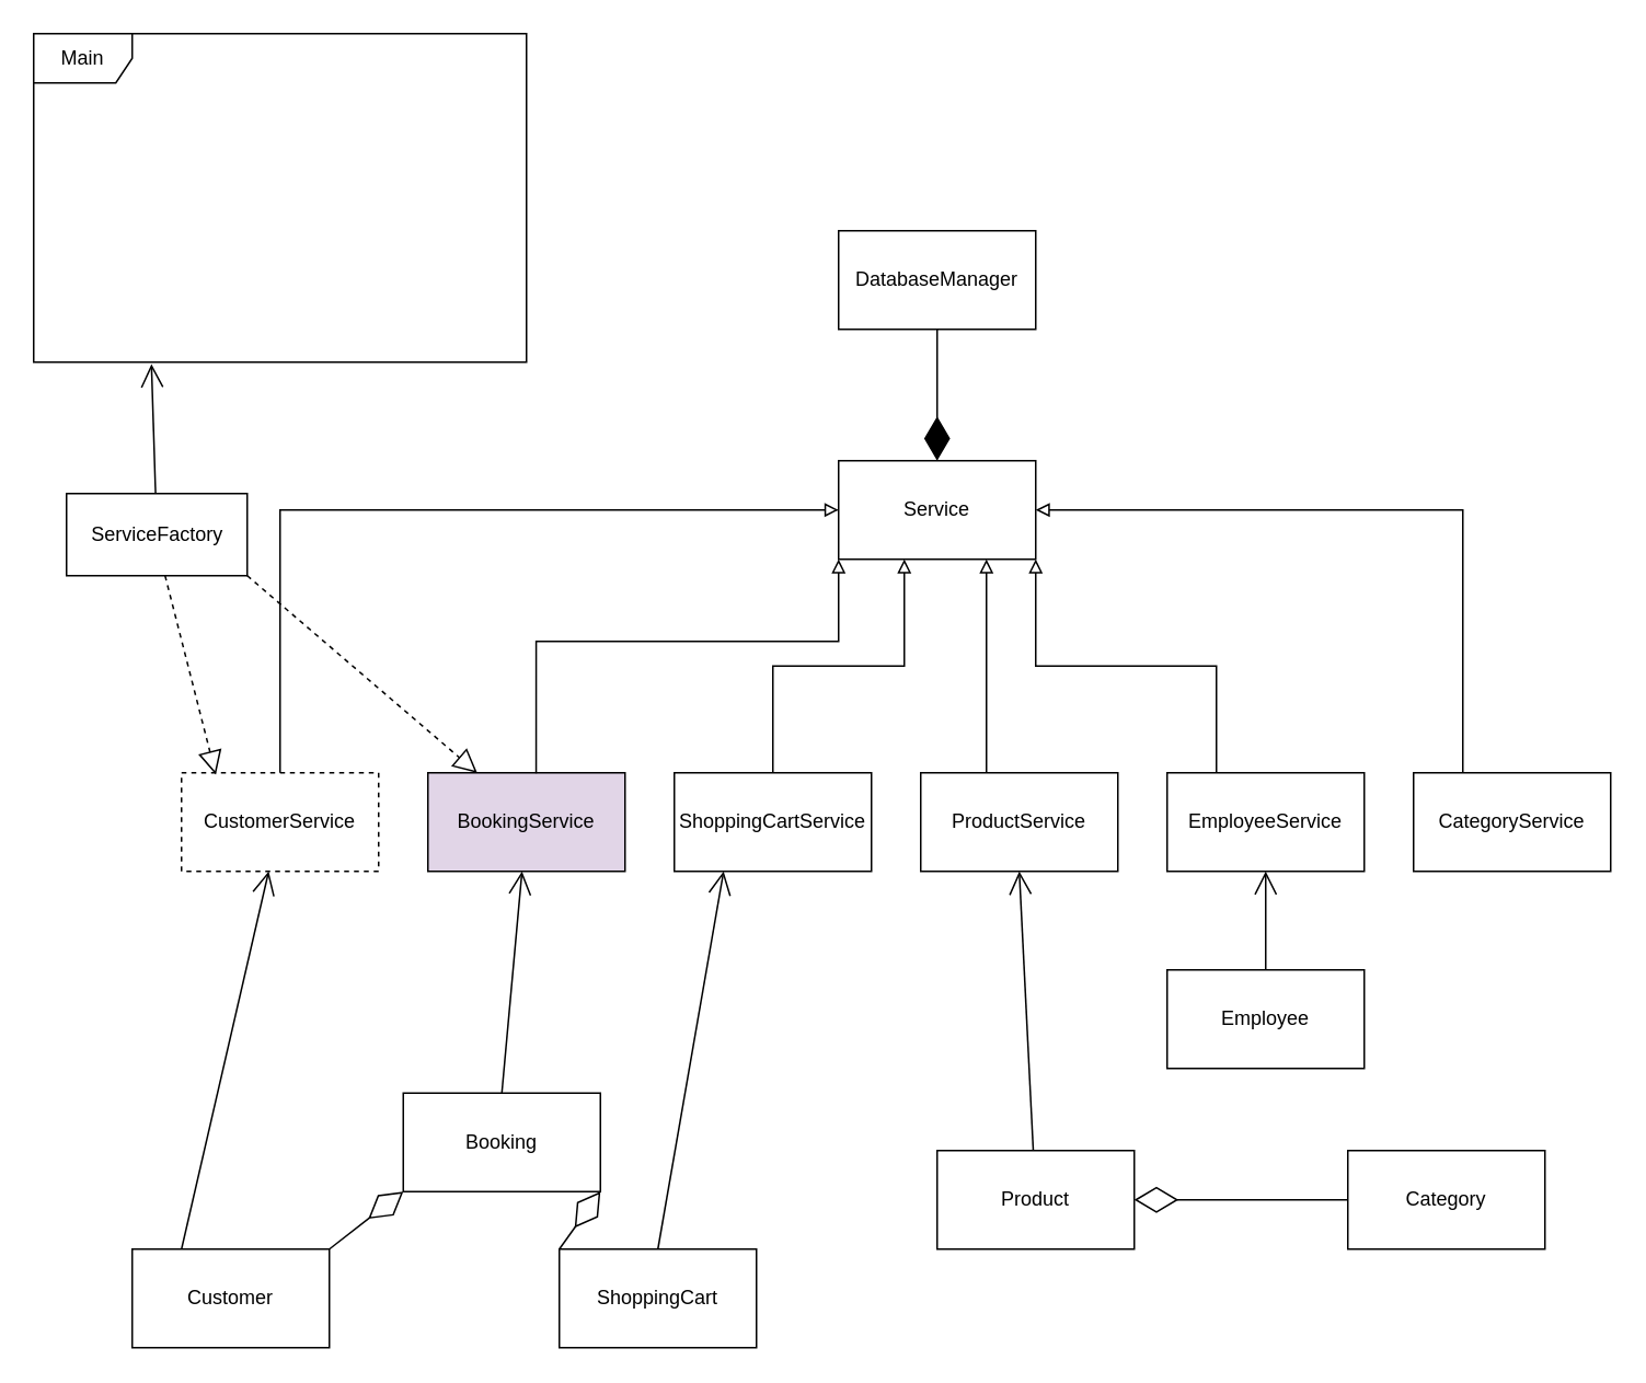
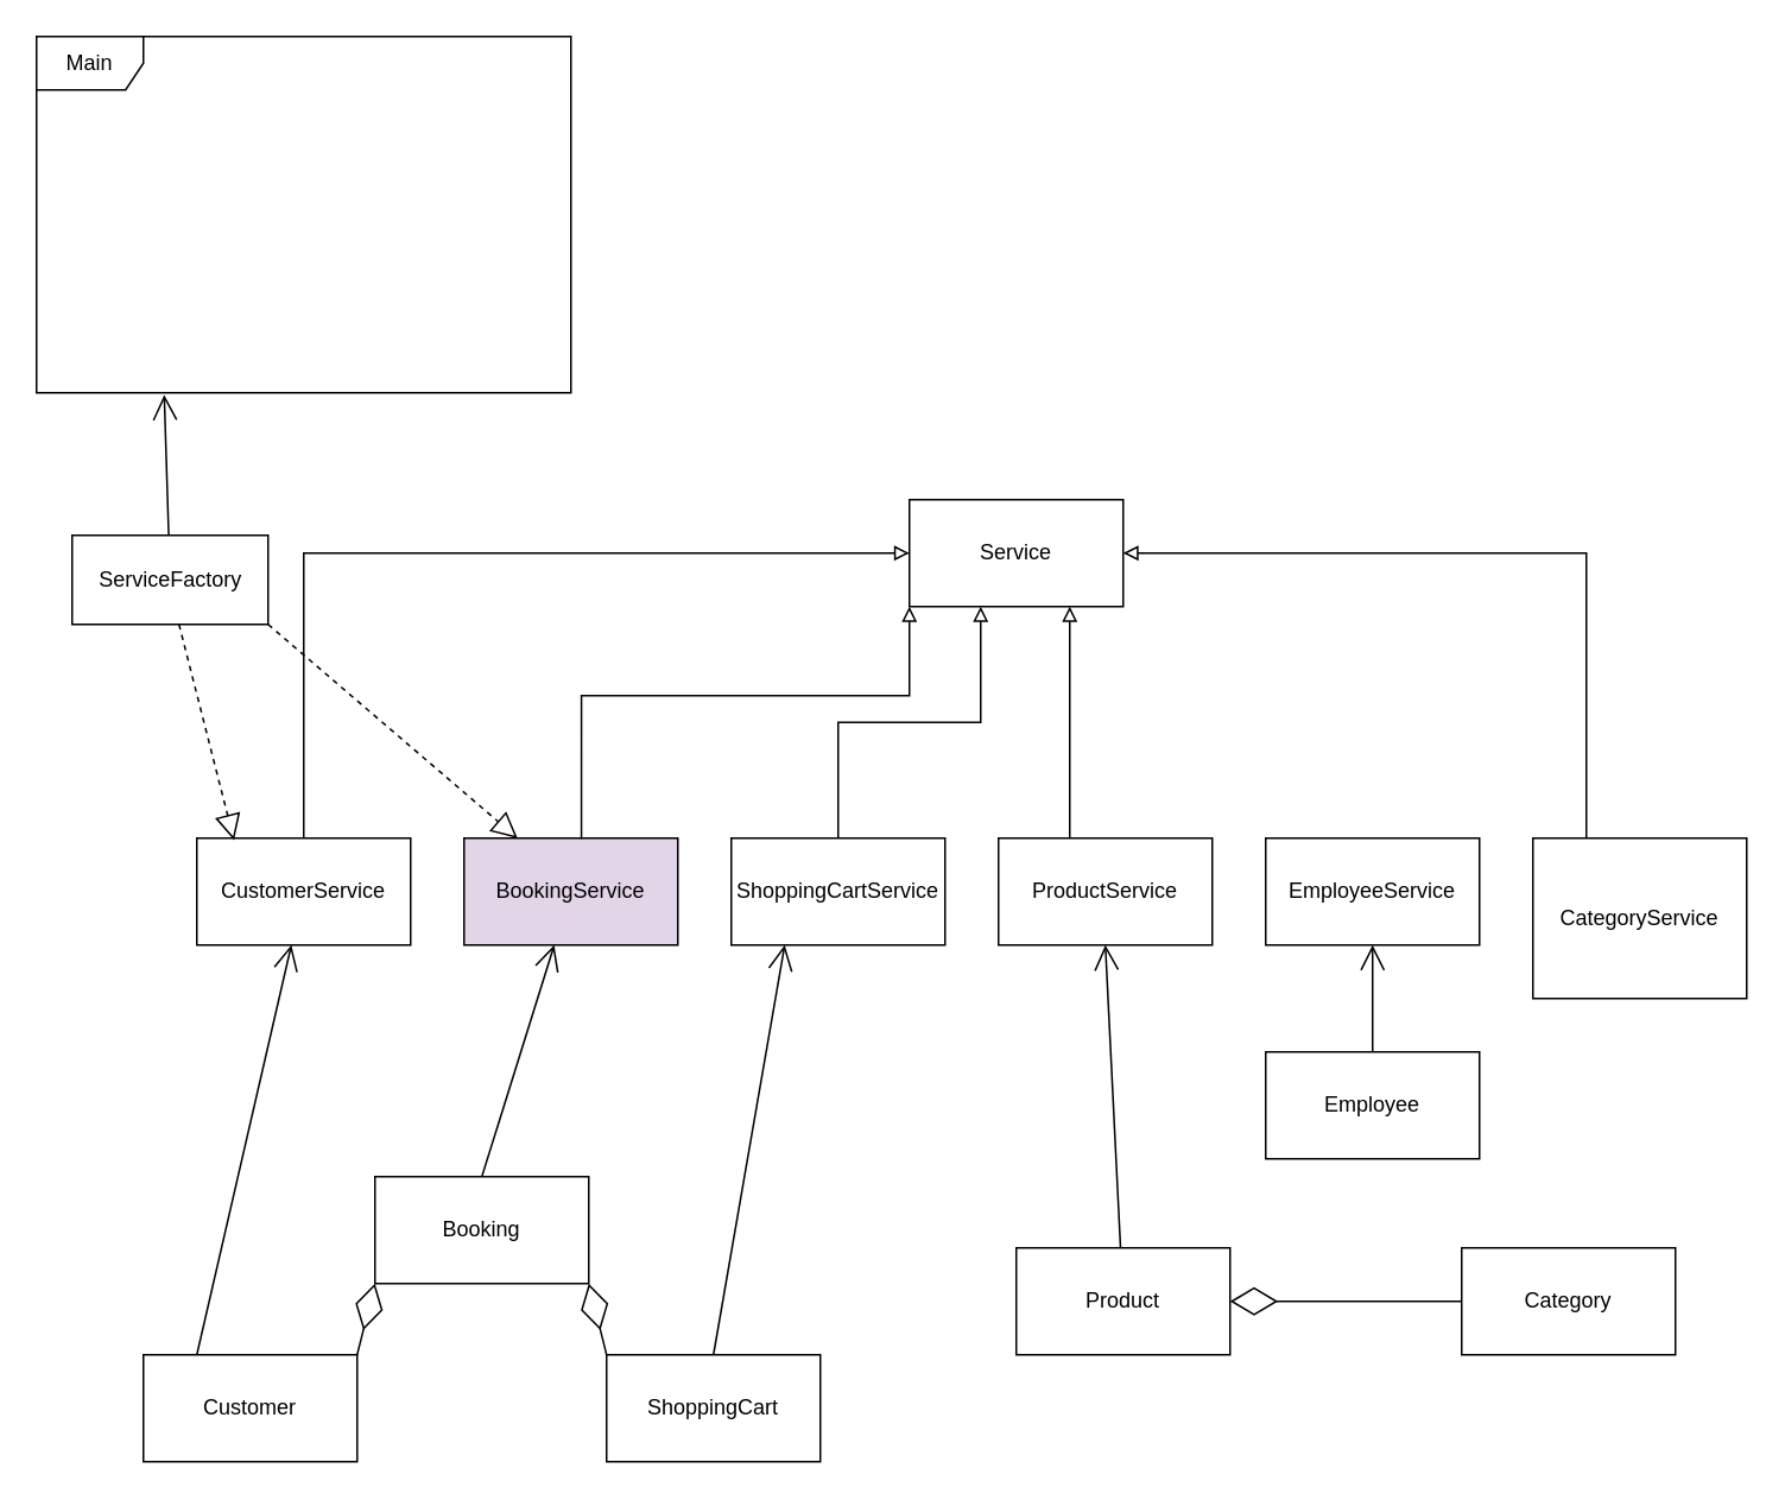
  <mxCell id="0" />
  <mxCell id="1" parent="0" />
- <mxCell id="2" value="Booking" style="rounded=0;whiteSpace=wrap;html=1;" vertex="1" parent="1"><mxGeometry x="245" y="665" width="120" height="60" as="geometry" /></mxCell>
+ <mxCell id="2" value="Booking" style="rounded=0;whiteSpace=wrap;html=1;" vertex="1" parent="1"><mxGeometry x="210" y="660" width="120" height="60" as="geometry" /></mxCell>
  <mxCell id="3" value="Customer" style="rounded=0;whiteSpace=wrap;html=1;" vertex="1" parent="1"><mxGeometry x="80" y="760" width="120" height="60" as="geometry" /></mxCell>
  <mxCell id="4" value="Employee" style="rounded=0;whiteSpace=wrap;html=1;" vertex="1" parent="1"><mxGeometry x="710" y="590" width="120" height="60" as="geometry" /></mxCell>
  <mxCell id="5" value="Product" style="rounded=0;whiteSpace=wrap;html=1;" vertex="1" parent="1"><mxGeometry x="570" y="700" width="120" height="60" as="geometry" /></mxCell>
  <mxCell id="6" value="ShoppingCart" style="rounded=0;whiteSpace=wrap;html=1;" vertex="1" parent="1"><mxGeometry x="340" y="760" width="120" height="60" as="geometry" /></mxCell>
  <mxCell id="7" value="Category" style="rounded=0;whiteSpace=wrap;html=1;" vertex="1" parent="1"><mxGeometry x="820" y="700" width="120" height="60" as="geometry" /></mxCell>
- <mxCell id="8" value="CustomerService" style="rounded=0;whiteSpace=wrap;html=1;dashed=1;" vertex="1" parent="1"><mxGeometry x="110" y="470" width="120" height="60" as="geometry" /></mxCell>
+ <mxCell id="8" value="CustomerService" style="rounded=0;whiteSpace=wrap;html=1;" vertex="1" parent="1"><mxGeometry x="110" y="470" width="120" height="60" as="geometry" /></mxCell>
  <mxCell id="9" value="BookingService" style="rounded=0;whiteSpace=wrap;html=1;fillColor=#e1d5e7;" vertex="1" parent="1"><mxGeometry x="260" y="470" width="120" height="60" as="geometry" /></mxCell>
  <mxCell id="10" style="edgeStyle=orthogonalEdgeStyle;rounded=0;orthogonalLoop=1;jettySize=auto;html=1;endArrow=block;endFill=0;" edge="1" parent="1" source="11" target="15"><mxGeometry relative="1" as="geometry"><Array as="points"><mxPoint x="470" y="405" /><mxPoint x="550" y="405" /></Array></mxGeometry></mxCell>
  <mxCell id="11" value="ShoppingCartService" style="rounded=0;whiteSpace=wrap;html=1;" vertex="1" parent="1"><mxGeometry x="410" y="470" width="120" height="60" as="geometry" /></mxCell>
  <mxCell id="12" value="ProductService" style="rounded=0;whiteSpace=wrap;html=1;" vertex="1" parent="1"><mxGeometry x="560" y="470" width="120" height="60" as="geometry" /></mxCell>
  <mxCell id="13" value="EmployeeService" style="rounded=0;whiteSpace=wrap;html=1;" vertex="1" parent="1"><mxGeometry x="710" y="470" width="120" height="60" as="geometry" /></mxCell>
- <mxCell id="14" value="CategoryService" style="rounded=0;whiteSpace=wrap;html=1;" vertex="1" parent="1"><mxGeometry x="860" y="470" width="120" height="60" as="geometry" /></mxCell>
+ <mxCell id="14" value="CategoryService" style="rounded=0;whiteSpace=wrap;html=1;" vertex="1" parent="1"><mxGeometry x="860" y="470" width="120" height="90" as="geometry" /></mxCell>
  <mxCell id="15" value="Service" style="rounded=0;whiteSpace=wrap;html=1;" vertex="1" parent="1"><mxGeometry x="510" y="280" width="120" height="60" as="geometry" /></mxCell>
  <mxCell id="16" style="edgeStyle=orthogonalEdgeStyle;rounded=0;orthogonalLoop=1;jettySize=auto;html=1;endArrow=block;endFill=0;entryX=0.75;entryY=1;entryDx=0;entryDy=0;" edge="1" parent="1" target="15"><mxGeometry relative="1" as="geometry"><mxPoint x="600" y="470" as="sourcePoint" /><mxPoint x="580" y="350" as="targetPoint" /><Array as="points"><mxPoint x="600" y="470" /></Array></mxGeometry></mxCell>
- <mxCell id="17" style="edgeStyle=orthogonalEdgeStyle;rounded=0;orthogonalLoop=1;jettySize=auto;html=1;entryX=1;entryY=1;entryDx=0;entryDy=0;endArrow=block;endFill=0;exitX=0.25;exitY=0;exitDx=0;exitDy=0;" edge="1" parent="1" source="13" target="15"><mxGeometry relative="1" as="geometry"><mxPoint x="490" y="490" as="sourcePoint" /><mxPoint x="590" y="360" as="targetPoint" /></mxGeometry></mxCell>
  <mxCell id="18" style="edgeStyle=orthogonalEdgeStyle;rounded=0;orthogonalLoop=1;jettySize=auto;html=1;entryX=1;entryY=0.5;entryDx=0;entryDy=0;endArrow=block;endFill=0;exitX=0.25;exitY=0;exitDx=0;exitDy=0;" edge="1" parent="1" source="14" target="15"><mxGeometry relative="1" as="geometry"><mxPoint x="750" y="480" as="sourcePoint" /><mxPoint x="640" y="350" as="targetPoint" /></mxGeometry></mxCell>
  <mxCell id="19" style="edgeStyle=orthogonalEdgeStyle;rounded=0;orthogonalLoop=1;jettySize=auto;html=1;endArrow=block;endFill=0;exitX=0.549;exitY=0.006;exitDx=0;exitDy=0;exitPerimeter=0;entryX=0;entryY=1;entryDx=0;entryDy=0;" edge="1" parent="1" source="9" target="15"><mxGeometry relative="1" as="geometry"><mxPoint x="760" y="490" as="sourcePoint" /><mxPoint x="540" y="340" as="targetPoint" /><Array as="points"><mxPoint x="326" y="390" /><mxPoint x="510" y="390" /></Array></mxGeometry></mxCell>
  <mxCell id="20" style="edgeStyle=orthogonalEdgeStyle;rounded=0;orthogonalLoop=1;jettySize=auto;html=1;entryX=0;entryY=0.5;entryDx=0;entryDy=0;endArrow=block;endFill=0;exitX=0.5;exitY=0;exitDx=0;exitDy=0;" edge="1" parent="1" source="8" target="15"><mxGeometry relative="1" as="geometry"><mxPoint x="770" y="500" as="sourcePoint" /><mxPoint x="660" y="370" as="targetPoint" /></mxGeometry></mxCell>
  <mxCell id="21" value="" style="endArrow=diamondThin;endFill=0;endSize=24;html=1;entryX=0;entryY=1;entryDx=0;entryDy=0;exitX=1;exitY=0;exitDx=0;exitDy=0;" edge="1" parent="1" source="3" target="2"><mxGeometry width="160" relative="1" as="geometry"><mxPoint x="150" y="710" as="sourcePoint" /><mxPoint x="510" y="620" as="targetPoint" /></mxGeometry></mxCell>
  <mxCell id="22" value="" style="endArrow=diamondThin;endFill=0;endSize=24;html=1;entryX=1;entryY=1;entryDx=0;entryDy=0;exitX=0;exitY=0;exitDx=0;exitDy=0;" edge="1" parent="1" source="6" target="2"><mxGeometry width="160" relative="1" as="geometry"><mxPoint x="290" y="760" as="sourcePoint" /><mxPoint x="200" y="770" as="targetPoint" /></mxGeometry></mxCell>
  <mxCell id="23" value="" style="endArrow=diamondThin;endFill=0;endSize=24;html=1;entryX=1;entryY=0.5;entryDx=0;entryDy=0;exitX=0;exitY=0.5;exitDx=0;exitDy=0;" edge="1" parent="1" source="7" target="5"><mxGeometry width="160" relative="1" as="geometry"><mxPoint x="450" y="620" as="sourcePoint" /><mxPoint x="610" y="620" as="targetPoint" /></mxGeometry></mxCell>
  <mxCell id="24" value="" style="endArrow=open;endFill=1;endSize=12;html=1;exitX=0.5;exitY=0;exitDx=0;exitDy=0;" edge="1" parent="1" source="2" target="9"><mxGeometry width="160" relative="1" as="geometry"><mxPoint x="450" y="620" as="sourcePoint" /><mxPoint x="610" y="620" as="targetPoint" /></mxGeometry></mxCell>
  <mxCell id="25" value="" style="endArrow=open;endFill=1;endSize=12;html=1;exitX=0.25;exitY=0;exitDx=0;exitDy=0;" edge="1" parent="1" source="3" target="8"><mxGeometry width="160" relative="1" as="geometry"><mxPoint x="450" y="620" as="sourcePoint" /><mxPoint x="610" y="620" as="targetPoint" /></mxGeometry></mxCell>
  <mxCell id="26" value="" style="endArrow=open;endFill=1;endSize=12;html=1;exitX=0.5;exitY=0;exitDx=0;exitDy=0;entryX=0.25;entryY=1;entryDx=0;entryDy=0;" edge="1" parent="1" source="6" target="11"><mxGeometry width="160" relative="1" as="geometry"><mxPoint x="120" y="770" as="sourcePoint" /><mxPoint x="300" y="540" as="targetPoint" /></mxGeometry></mxCell>
  <mxCell id="27" value="" style="endArrow=open;endFill=1;endSize=12;html=1;exitX=0.5;exitY=0;exitDx=0;exitDy=0;" edge="1" parent="1" source="4"><mxGeometry width="160" relative="1" as="geometry"><mxPoint x="750" y="620" as="sourcePoint" /><mxPoint x="770" y="530" as="targetPoint" /></mxGeometry></mxCell>
  <mxCell id="28" value="" style="endArrow=open;endFill=1;endSize=12;html=1;entryX=0.5;entryY=1;entryDx=0;entryDy=0;" edge="1" parent="1" source="5" target="12"><mxGeometry width="160" relative="1" as="geometry"><mxPoint x="450" y="620" as="sourcePoint" /><mxPoint x="610" y="620" as="targetPoint" /></mxGeometry></mxCell>
- <mxCell id="29" value="DatabaseManager" style="rounded=0;whiteSpace=wrap;html=1;" vertex="1" parent="1"><mxGeometry x="510" y="140" width="120" height="60" as="geometry" /></mxCell>
- <mxCell id="30" value="" style="endArrow=diamondThin;endFill=1;endSize=24;html=1;exitX=0.5;exitY=1;exitDx=0;exitDy=0;entryX=0.5;entryY=0;entryDx=0;entryDy=0;" edge="1" parent="1" source="29" target="15"><mxGeometry width="160" relative="1" as="geometry"><mxPoint x="450" y="370" as="sourcePoint" /><mxPoint x="540" y="250" as="targetPoint" /></mxGeometry></mxCell>
  <mxCell id="31" value="Main" style="shape=umlFrame;whiteSpace=wrap;html=1;" vertex="1" parent="1"><mxGeometry x="20" y="20" width="300" height="200" as="geometry" /></mxCell>
  <mxCell id="32" value="" style="endArrow=block;dashed=1;endFill=0;endSize=12;html=1;entryX=0.174;entryY=0.019;entryDx=0;entryDy=0;entryPerimeter=0;" edge="1" parent="1" target="8"><mxGeometry width="160" relative="1" as="geometry"><mxPoint x="100" y="350" as="sourcePoint" /><mxPoint x="110" y="350" as="targetPoint" /></mxGeometry></mxCell>
  <mxCell id="33" value="ServiceFactory" style="html=1;" vertex="1" parent="1"><mxGeometry x="40" y="300" width="110" height="50" as="geometry" /></mxCell>
  <mxCell id="34" value="" style="endArrow=open;endFill=1;endSize=12;html=1;entryX=0.239;entryY=1.006;entryDx=0;entryDy=0;entryPerimeter=0;" edge="1" parent="1" source="33" target="31"><mxGeometry width="160" relative="1" as="geometry"><mxPoint x="60" y="270" as="sourcePoint" /><mxPoint x="220" y="270" as="targetPoint" /></mxGeometry></mxCell>
  <mxCell id="35" value="" style="endArrow=block;dashed=1;endFill=0;endSize=12;html=1;entryX=0.25;entryY=0;entryDx=0;entryDy=0;exitX=1;exitY=1;exitDx=0;exitDy=0;" edge="1" parent="1" source="33" target="9"><mxGeometry width="160" relative="1" as="geometry"><mxPoint x="110" y="360" as="sourcePoint" /><mxPoint x="140.88" y="481.14" as="targetPoint" /></mxGeometry></mxCell>
